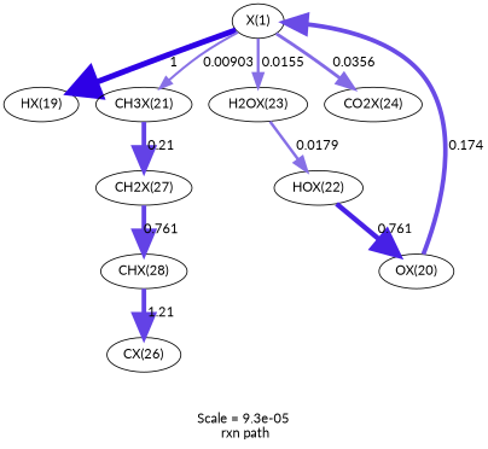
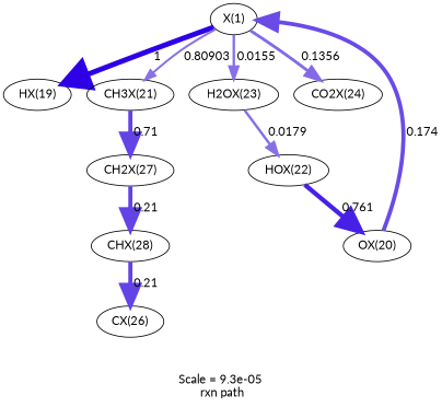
  digraph {
    fontname=Lato
    label="Scale = 9.3e-05\l rxn path"
    node [fontname=Lato]
    edge [arrowsize=2.41 color="0.7, 0.71, 0.9" fontname=Lato penwidth=4.82]
    n1 [label="X(1)"]
    n2 [label="HX(19)"]
    n3 [label="CH3X(21)"]
    n4 [label="H2OX(23)"]
    n5 [label="CO2X(24)"]
    n6 [label="CH2X(27)"]
    n7 [label="HOX(22)"]
    n8 [label="OX(20)"]
    n9 [label="CHX(28)"]
    n10 [label="CX(26)"]
    n1 -> n2 [arrowsize=3 color="0.7, 1.5, 0.9" label=" 1" penwidth=6]
-   n1 -> n3 [arrowsize=1.22 color="0.7, 0.509, 0.9" label=" 0.00903" penwidth=2.45]
+   n1 -> n3 [arrowsize=1.22 color="0.7, 0.509, 0.9" label=" 0.80903" penwidth=2.45]
    n1 -> n4 [arrowsize=1.43 color="0.7, 0.515, 0.9" label=" 0.0155" penwidth=2.85]
-   n1 -> n5 [arrowsize=1.74 color="0.7, 0.536, 0.9" label=" 0.0356" penwidth=3.48]
-   n3 -> n6 [label=" 0.21"]
+   n1 -> n5 [arrowsize=1.74 color="0.7, 0.536, 0.9" label=" 0.1356" penwidth=3.48]
+   n3 -> n6 [label=" 0.71"]
    n4 -> n7 [arrowsize=1.48 color="0.7, 0.518, 0.9" label=" 0.0179" penwidth=2.96]
-   n6 -> n9 [label=" 0.761"]
+   n6 -> n9 [label=" 0.21"]
    n7 -> n8 [arrowsize=2.62 color="0.7, 0.861, 0.9" label=" 0.761" penwidth=5.23]
    n8 -> n1 [arrowsize=2.34 color="0.7, 0.674, 0.9" label=" 0.174" penwidth=4.68]
-   n9 -> n10 [label=" 1.21"]
+   n9 -> n10 [label=" 0.21"]
  }
